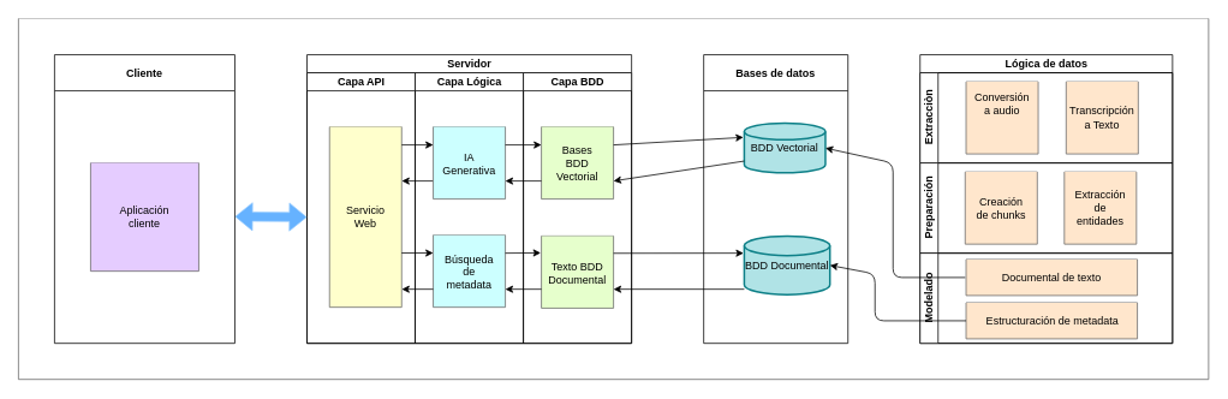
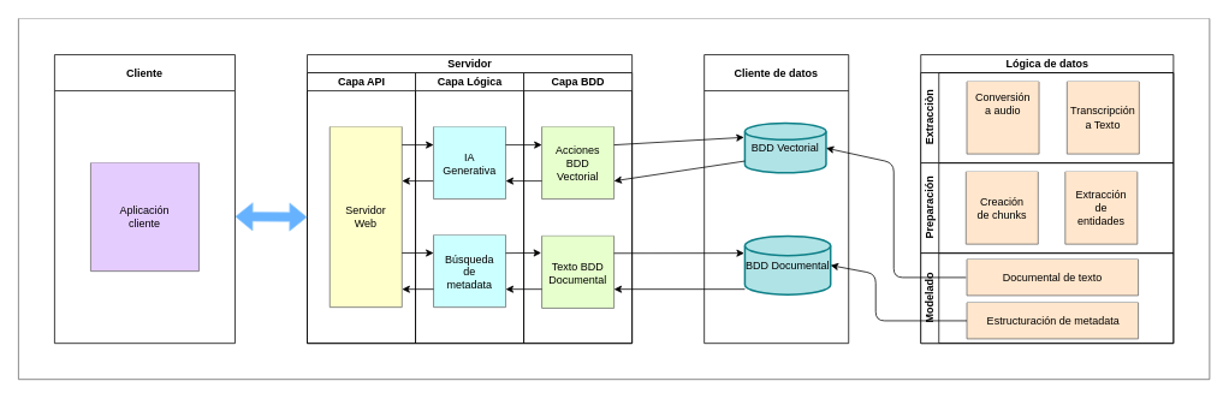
  <mxCell id="0" />
  <mxCell id="1" parent="0" />
  <mxCell id="2" value="" style="swimlane;startSize=0;fillColor=#f5f5f5;shadow=0;gradientColor=#FFFFFF;strokeColor=#666666;swimlaneFillColor=#FFFFFF;" parent="1" vertex="1"><mxGeometry x="20" y="20" width="1320" height="400" as="geometry" /></mxCell>
  <mxCell id="3" value="" style="group" vertex="1" connectable="0" parent="2"><mxGeometry x="40" y="40" width="1240" height="320" as="geometry" /></mxCell>
  <mxCell id="4" value="Servidor" style="swimlane;childLayout=stackLayout;resizeParent=1;resizeParentMax=0;startSize=20;html=1;labelBackgroundColor=#FFFFFF;fontColor=#000000;strokeColor=#000000;" vertex="1" parent="3"><mxGeometry x="280" width="360" height="320" as="geometry" /></mxCell>
  <mxCell id="5" value="Capa API" style="swimlane;startSize=20;html=1;labelBackgroundColor=#FFFFFF;fontColor=#000000;" vertex="1" parent="4"><mxGeometry y="20" width="120" height="300" as="geometry" /></mxCell>
  <mxCell id="6" value="" style="swimlane;startSize=0;fillColor=#FFFFFF;shadow=0;gradientColor=#FFFFFF;strokeColor=#666666;swimlaneFillColor=#FFFFCC;" vertex="1" parent="5"><mxGeometry x="25" y="60" width="80" height="200" as="geometry" /></mxCell>
- <mxCell id="7" value="Servicio Web" style="text;html=1;strokeColor=none;fillColor=none;align=center;verticalAlign=middle;whiteSpace=wrap;rounded=0;labelBackgroundColor=none;fillStyle=solid;fontColor=#000000;gradientColor=none;" vertex="1" parent="6"><mxGeometry x="10" y="85" width="60" height="30" as="geometry" /></mxCell>
+ <mxCell id="7" value="Servidor Web" style="text;html=1;strokeColor=none;fillColor=none;align=center;verticalAlign=middle;whiteSpace=wrap;rounded=0;labelBackgroundColor=none;fillStyle=solid;fontColor=#000000;gradientColor=none;" vertex="1" parent="6"><mxGeometry x="10" y="85" width="60" height="30" as="geometry" /></mxCell>
  <mxCell id="8" value="" style="shape=flexArrow;endArrow=classic;startArrow=classic;html=1;fontColor=#99CCFF;strokeColor=#99CCFF;fillColor=#66B2FF;" edge="1" parent="5"><mxGeometry width="100" height="100" relative="1" as="geometry"><mxPoint x="-80" y="159.5" as="sourcePoint" /><mxPoint y="160" as="targetPoint" /></mxGeometry></mxCell>
  <mxCell id="9" value="Capa Lógica" style="swimlane;startSize=20;html=1;labelBackgroundColor=#FFFFFF;fontColor=#000000;" vertex="1" parent="4"><mxGeometry x="120" y="20" width="120" height="300" as="geometry" /></mxCell>
  <mxCell id="10" value="" style="swimlane;startSize=0;fillColor=#FFFFFF;shadow=0;gradientColor=#FFFFFF;strokeColor=#666666;swimlaneFillColor=#CCFFFF;" vertex="1" parent="9"><mxGeometry x="20" y="180" width="80" height="80" as="geometry" /></mxCell>
  <mxCell id="11" value="Búsqueda de metadata" style="text;html=1;strokeColor=none;fillColor=none;align=center;verticalAlign=middle;whiteSpace=wrap;rounded=0;labelBackgroundColor=none;fillStyle=solid;fontColor=#000000;gradientColor=none;" vertex="1" parent="10"><mxGeometry x="10" y="26" width="60" height="30" as="geometry" /></mxCell>
  <mxCell id="12" value="" style="endArrow=classic;html=1;strokeColor=#000000;fontColor=#99CCFF;fillColor=#66B2FF;entryX=0;entryY=0.25;entryDx=0;entryDy=0;" edge="1" parent="10"><mxGeometry width="50" height="50" relative="1" as="geometry"><mxPoint x="-35" y="19.84" as="sourcePoint" /><mxPoint y="19.84" as="targetPoint" /></mxGeometry></mxCell>
  <mxCell id="13" value="" style="endArrow=classic;html=1;strokeColor=#000000;fontColor=#99CCFF;fillColor=#66B2FF;entryX=0;entryY=0.25;entryDx=0;entryDy=0;" edge="1" parent="9" target="46"><mxGeometry width="50" height="50" relative="1" as="geometry"><mxPoint x="-15" y="80" as="sourcePoint" /><mxPoint x="25" y="80" as="targetPoint" /></mxGeometry></mxCell>
  <mxCell id="14" value="" style="endArrow=classic;html=1;strokeColor=#000000;fontColor=#99CCFF;fillColor=#66B2FF;entryX=-0.009;entryY=0.234;entryDx=0;entryDy=0;entryPerimeter=0;" edge="1" parent="9" target="19"><mxGeometry width="50" height="50" relative="1" as="geometry"><mxPoint x="100" y="200.0" as="sourcePoint" /><mxPoint x="135" y="200.0" as="targetPoint" /></mxGeometry></mxCell>
  <mxCell id="15" style="edgeStyle=none;html=1;exitX=0;exitY=0.75;exitDx=0;exitDy=0;entryX=1.002;entryY=0.3;entryDx=0;entryDy=0;entryPerimeter=0;strokeColor=#000000;fontColor=#99CCFF;fillColor=#66B2FF;" edge="1" parent="9"><mxGeometry relative="1" as="geometry"><mxPoint x="20" y="240" as="sourcePoint" /><mxPoint x="-14.84" y="240" as="targetPoint" /></mxGeometry></mxCell>
  <mxCell id="16" value="Capa BDD" style="swimlane;startSize=20;html=1;labelBackgroundColor=#FFFFFF;fontColor=#000000;" vertex="1" parent="4"><mxGeometry x="240" y="20" width="120" height="300" as="geometry" /></mxCell>
  <mxCell id="17" value="" style="swimlane;startSize=0;fillColor=#FFFFFF;shadow=0;gradientColor=#FFFFFF;strokeColor=#666666;swimlaneFillColor=#E6FFCC;" vertex="1" parent="16"><mxGeometry x="20" y="60" width="80" height="80" as="geometry" /></mxCell>
- <mxCell id="18" value="Bases BDD Vectorial" style="text;html=1;strokeColor=none;fillColor=none;align=center;verticalAlign=middle;whiteSpace=wrap;rounded=0;labelBackgroundColor=none;fillStyle=solid;fontColor=#000000;gradientColor=none;" vertex="1" parent="17"><mxGeometry x="10" y="26" width="60" height="30" as="geometry" /></mxCell>
+ <mxCell id="18" value="Acciones BDD Vectorial" style="text;html=1;strokeColor=none;fillColor=none;align=center;verticalAlign=middle;whiteSpace=wrap;rounded=0;labelBackgroundColor=none;fillStyle=solid;fontColor=#000000;gradientColor=none;" vertex="1" parent="17"><mxGeometry x="10" y="26" width="60" height="30" as="geometry" /></mxCell>
  <mxCell id="19" value="" style="swimlane;startSize=0;fillColor=#FFFFFF;shadow=0;gradientColor=#FFFFFF;strokeColor=#666666;swimlaneFillColor=#E6FFCC;" vertex="1" parent="16"><mxGeometry x="20" y="181" width="80" height="80" as="geometry" /></mxCell>
  <mxCell id="20" value="Texto BDD Documental" style="text;html=1;strokeColor=none;fillColor=none;align=center;verticalAlign=middle;whiteSpace=wrap;rounded=0;labelBackgroundColor=none;fillStyle=solid;fontColor=#000000;gradientColor=none;" vertex="1" parent="19"><mxGeometry x="10" y="26" width="60" height="30" as="geometry" /></mxCell>
  <mxCell id="21" value="Cliente" style="swimlane;labelBackgroundColor=#FFFFFF;fontColor=#000000;startSize=40;strokeColor=#000000;" vertex="1" parent="3"><mxGeometry width="200" height="320" as="geometry" /></mxCell>
  <mxCell id="22" value="" style="swimlane;startSize=0;fillColor=#FFFFFF;shadow=0;gradientColor=#FFFFFF;strokeColor=#666666;swimlaneFillColor=#E5CCFF;" vertex="1" parent="21"><mxGeometry x="40" y="120" width="120" height="120" as="geometry" /></mxCell>
  <mxCell id="23" value="Aplicación cliente" style="text;html=1;strokeColor=none;fillColor=none;align=center;verticalAlign=middle;whiteSpace=wrap;rounded=0;labelBackgroundColor=none;fillStyle=solid;fontColor=#000000;gradientColor=none;" vertex="1" parent="22"><mxGeometry x="30" y="45" width="60" height="30" as="geometry" /></mxCell>
- <mxCell id="24" value="Bases de datos" style="swimlane;labelBackgroundColor=#FFFFFF;fontColor=#000000;startSize=40;strokeColor=#000000;" vertex="1" parent="3"><mxGeometry x="720" width="160" height="320" as="geometry" /></mxCell>
+ <mxCell id="24" value="Cliente de datos" style="swimlane;labelBackgroundColor=#FFFFFF;fontColor=#000000;startSize=40;strokeColor=#000000;" vertex="1" parent="3"><mxGeometry x="720" width="160" height="320" as="geometry" /></mxCell>
  <mxCell id="25" value="BDD Vectorial" style="strokeWidth=2;html=1;shape=mxgraph.flowchart.database;whiteSpace=wrap;labelBackgroundColor=none;fillStyle=solid;fillColor=#b0e3e6;strokeColor=#0e8088;fontColor=#000000;" vertex="1" parent="24"><mxGeometry x="45" y="76" width="90" height="55" as="geometry" /></mxCell>
  <mxCell id="26" value="BDD Documental" style="strokeWidth=2;html=1;shape=mxgraph.flowchart.database;whiteSpace=wrap;labelBackgroundColor=none;fillStyle=solid;fillColor=#b0e3e6;strokeColor=#0e8088;fontColor=#000000;" vertex="1" parent="24"><mxGeometry x="45" y="201" width="95" height="65" as="geometry" /></mxCell>
  <mxCell id="27" value="Lógica de datos" style="swimlane;childLayout=stackLayout;resizeParent=1;resizeParentMax=0;horizontal=1;startSize=20;horizontalStack=0;html=1;labelBackgroundColor=#FFFFFF;fontColor=#000000;strokeColor=#000000;" vertex="1" parent="3"><mxGeometry x="960" width="280" height="320" as="geometry" /></mxCell>
  <mxCell id="28" value="Extracciòn" style="swimlane;startSize=20;horizontal=0;html=1;labelBackgroundColor=#FFFFFF;fontColor=#000000;" vertex="1" parent="27"><mxGeometry y="20" width="280" height="100" as="geometry" /></mxCell>
  <mxCell id="29" value="" style="group" vertex="1" connectable="0" parent="28"><mxGeometry x="51" y="10" width="195" height="80" as="geometry" /></mxCell>
  <mxCell id="30" value="" style="swimlane;startSize=0;fillColor=#FFFFFF;shadow=0;gradientColor=#FFFFFF;strokeColor=#666666;swimlaneFillColor=#FFE6CC;" vertex="1" parent="29"><mxGeometry x="111" width="80" height="80" as="geometry" /></mxCell>
  <mxCell id="31" value="Transcripción a Texto" style="text;html=1;strokeColor=none;fillColor=none;align=center;verticalAlign=middle;whiteSpace=wrap;rounded=0;labelBackgroundColor=none;fillStyle=solid;fontColor=#000000;gradientColor=none;" vertex="1" parent="30"><mxGeometry x="10" y="25" width="60" height="30" as="geometry" /></mxCell>
  <mxCell id="32" value="" style="swimlane;startSize=0;fillColor=#FFFFFF;shadow=0;gradientColor=#FFFFFF;strokeColor=#666666;swimlaneFillColor=#FFE6CC;" vertex="1" parent="29"><mxGeometry width="80" height="80" as="geometry" /></mxCell>
  <mxCell id="33" value="Conversión a audio" style="text;html=1;strokeColor=none;fillColor=none;align=center;verticalAlign=middle;whiteSpace=wrap;rounded=0;labelBackgroundColor=none;fillStyle=solid;fontColor=#000000;gradientColor=none;" vertex="1" parent="32"><mxGeometry x="10" y="10" width="60" height="30" as="geometry" /></mxCell>
  <mxCell id="34" value="Preparación" style="swimlane;startSize=20;horizontal=0;html=1;labelBackgroundColor=#FFFFFF;fontColor=#000000;" vertex="1" parent="27"><mxGeometry y="120" width="280" height="100" as="geometry" /></mxCell>
  <mxCell id="35" value="" style="group" vertex="1" connectable="0" parent="34"><mxGeometry x="50" y="10" width="200" height="80" as="geometry" /></mxCell>
  <mxCell id="36" value="" style="swimlane;startSize=0;fillColor=#FFFFFF;shadow=0;gradientColor=#FFFFFF;strokeColor=#666666;swimlaneFillColor=#FFE6CC;" vertex="1" parent="35"><mxGeometry width="80" height="80" as="geometry" /></mxCell>
  <mxCell id="37" value="Creación de chunks" style="text;html=1;strokeColor=none;fillColor=none;align=center;verticalAlign=middle;whiteSpace=wrap;rounded=0;labelBackgroundColor=none;fillStyle=solid;fontColor=#000000;gradientColor=none;" vertex="1" parent="36"><mxGeometry x="10" y="25" width="60" height="30" as="geometry" /></mxCell>
  <mxCell id="38" value="" style="swimlane;startSize=0;fillColor=#FFFFFF;shadow=0;gradientColor=#FFFFFF;strokeColor=#666666;swimlaneFillColor=#FFE6CC;" vertex="1" parent="35"><mxGeometry x="110" width="80" height="80" as="geometry" /></mxCell>
  <mxCell id="39" value="Extracción de entidades" style="text;html=1;strokeColor=none;fillColor=none;align=center;verticalAlign=middle;whiteSpace=wrap;rounded=0;labelBackgroundColor=none;fillStyle=solid;fontColor=#000000;gradientColor=none;" vertex="1" parent="38"><mxGeometry x="10" y="25" width="60" height="30" as="geometry" /></mxCell>
  <mxCell id="40" value="Modelado" style="swimlane;startSize=20;horizontal=0;html=1;labelBackgroundColor=#FFFFFF;fontColor=#000000;" vertex="1" parent="27"><mxGeometry y="220" width="280" height="100" as="geometry" /></mxCell>
  <mxCell id="41" value="" style="swimlane;startSize=0;fillColor=#FFFFFF;shadow=0;gradientColor=#FFFFFF;strokeColor=#666666;swimlaneFillColor=#FFE6CC;" vertex="1" parent="40"><mxGeometry x="51" y="7" width="190" height="40" as="geometry" /></mxCell>
  <mxCell id="42" value="Documental de texto" style="text;html=1;strokeColor=none;fillColor=none;align=center;verticalAlign=middle;whiteSpace=wrap;rounded=0;labelBackgroundColor=none;fillStyle=solid;fontColor=#000000;gradientColor=none;" vertex="1" parent="41"><mxGeometry x="10" y="5" width="170" height="30" as="geometry" /></mxCell>
  <mxCell id="43" value="" style="swimlane;startSize=0;fillColor=#FFFFFF;shadow=0;gradientColor=#FFFFFF;strokeColor=#666666;swimlaneFillColor=#FFE6CC;" vertex="1" parent="40"><mxGeometry x="51" y="55" width="190" height="40" as="geometry" /></mxCell>
  <mxCell id="44" value="Estructuración de metadata" style="text;html=1;strokeColor=none;fillColor=none;align=center;verticalAlign=middle;whiteSpace=wrap;rounded=0;labelBackgroundColor=none;fillStyle=solid;fontColor=#000000;gradientColor=none;" vertex="1" parent="43"><mxGeometry x="11" y="5" width="170" height="30" as="geometry" /></mxCell>
  <mxCell id="45" style="edgeStyle=none;html=1;exitX=0;exitY=0.75;exitDx=0;exitDy=0;entryX=1.002;entryY=0.3;entryDx=0;entryDy=0;entryPerimeter=0;strokeColor=#000000;fontColor=#99CCFF;fillColor=#66B2FF;" edge="1" parent="3" source="46" target="6"><mxGeometry relative="1" as="geometry" /></mxCell>
  <mxCell id="46" value="" style="swimlane;startSize=0;fillColor=#FFFFFF;shadow=0;gradientColor=#FFFFFF;strokeColor=#666666;swimlaneFillColor=#CCFFFF;" vertex="1" parent="3"><mxGeometry x="420" y="80" width="80" height="80" as="geometry" /></mxCell>
  <mxCell id="47" value="IA Generativa" style="text;html=1;strokeColor=none;fillColor=none;align=center;verticalAlign=middle;whiteSpace=wrap;rounded=0;labelBackgroundColor=none;fillStyle=solid;fontColor=#000000;gradientColor=none;" vertex="1" parent="46"><mxGeometry x="10" y="26" width="60" height="30" as="geometry" /></mxCell>
  <mxCell id="48" value="" style="endArrow=classic;html=1;strokeColor=#000000;fontColor=#99CCFF;fillColor=#66B2FF;entryX=0;entryY=0.25;entryDx=0;entryDy=0;" edge="1" parent="3" target="17"><mxGeometry width="50" height="50" relative="1" as="geometry"><mxPoint x="500" y="100" as="sourcePoint" /><mxPoint x="430" y="110" as="targetPoint" /></mxGeometry></mxCell>
  <mxCell id="49" style="edgeStyle=none;html=1;exitX=1;exitY=0.25;exitDx=0;exitDy=0;entryX=-0.011;entryY=0.284;entryDx=0;entryDy=0;entryPerimeter=0;strokeColor=#000000;fontColor=#99CCFF;fillColor=#66B2FF;" edge="1" parent="3" source="17" target="25"><mxGeometry relative="1" as="geometry" /></mxCell>
  <mxCell id="50" style="edgeStyle=none;html=1;entryX=1;entryY=0.75;entryDx=0;entryDy=0;strokeColor=#000000;fontColor=#99CCFF;fillColor=#66B2FF;exitX=0;exitY=0.762;exitDx=0;exitDy=0;exitPerimeter=0;" edge="1" parent="3" source="25" target="17"><mxGeometry relative="1" as="geometry" /></mxCell>
  <mxCell id="51" style="edgeStyle=none;html=1;exitX=0;exitY=0.75;exitDx=0;exitDy=0;entryX=1;entryY=0.75;entryDx=0;entryDy=0;strokeColor=#000000;fontColor=#99CCFF;fillColor=#66B2FF;" edge="1" parent="3" source="17" target="46"><mxGeometry relative="1" as="geometry" /></mxCell>
  <mxCell id="52" style="edgeStyle=none;html=1;entryX=1;entryY=0.5;entryDx=0;entryDy=0;entryPerimeter=0;strokeColor=#000000;fontColor=#99CCFF;fillColor=#66B2FF;" edge="1" parent="3" target="25"><mxGeometry relative="1" as="geometry"><mxPoint x="1010" y="247" as="sourcePoint" /><Array as="points"><mxPoint x="930" y="247" /><mxPoint x="930" y="120" /></Array></mxGeometry></mxCell>
  <mxCell id="53" style="edgeStyle=none;html=1;exitX=0;exitY=0.5;exitDx=0;exitDy=0;entryX=1;entryY=0.5;entryDx=0;entryDy=0;entryPerimeter=0;strokeColor=#000000;fontColor=#99CCFF;fillColor=#66B2FF;" edge="1" parent="3" source="43" target="26"><mxGeometry relative="1" as="geometry"><Array as="points"><mxPoint x="910" y="295" /><mxPoint x="910" y="243" /></Array></mxGeometry></mxCell>
  <mxCell id="54" style="edgeStyle=none;html=1;entryX=1;entryY=0.75;entryDx=0;entryDy=0;strokeColor=#000000;fontColor=#99CCFF;fillColor=#66B2FF;exitX=0;exitY=0.762;exitDx=0;exitDy=0;exitPerimeter=0;" edge="1" parent="3"><mxGeometry relative="1" as="geometry"><mxPoint x="765.0" y="260.008" as="sourcePoint" /><mxPoint x="620" y="260.0" as="targetPoint" /></mxGeometry></mxCell>
  <mxCell id="55" style="edgeStyle=none;html=1;exitX=0;exitY=0.75;exitDx=0;exitDy=0;entryX=1;entryY=0.75;entryDx=0;entryDy=0;strokeColor=#000000;fontColor=#99CCFF;fillColor=#66B2FF;" edge="1" parent="2"><mxGeometry relative="1" as="geometry"><mxPoint x="580" y="300" as="sourcePoint" /><mxPoint x="540" y="300" as="targetPoint" /></mxGeometry></mxCell>
  <mxCell id="56" style="edgeStyle=none;html=1;exitX=1;exitY=0.25;exitDx=0;exitDy=0;entryX=-0.011;entryY=0.284;entryDx=0;entryDy=0;entryPerimeter=0;strokeColor=#000000;fontColor=#99CCFF;fillColor=#66B2FF;" edge="1" parent="2"><mxGeometry relative="1" as="geometry"><mxPoint x="660" y="260.14" as="sourcePoint" /><mxPoint x="804.23" y="259.996" as="targetPoint" /></mxGeometry></mxCell>
